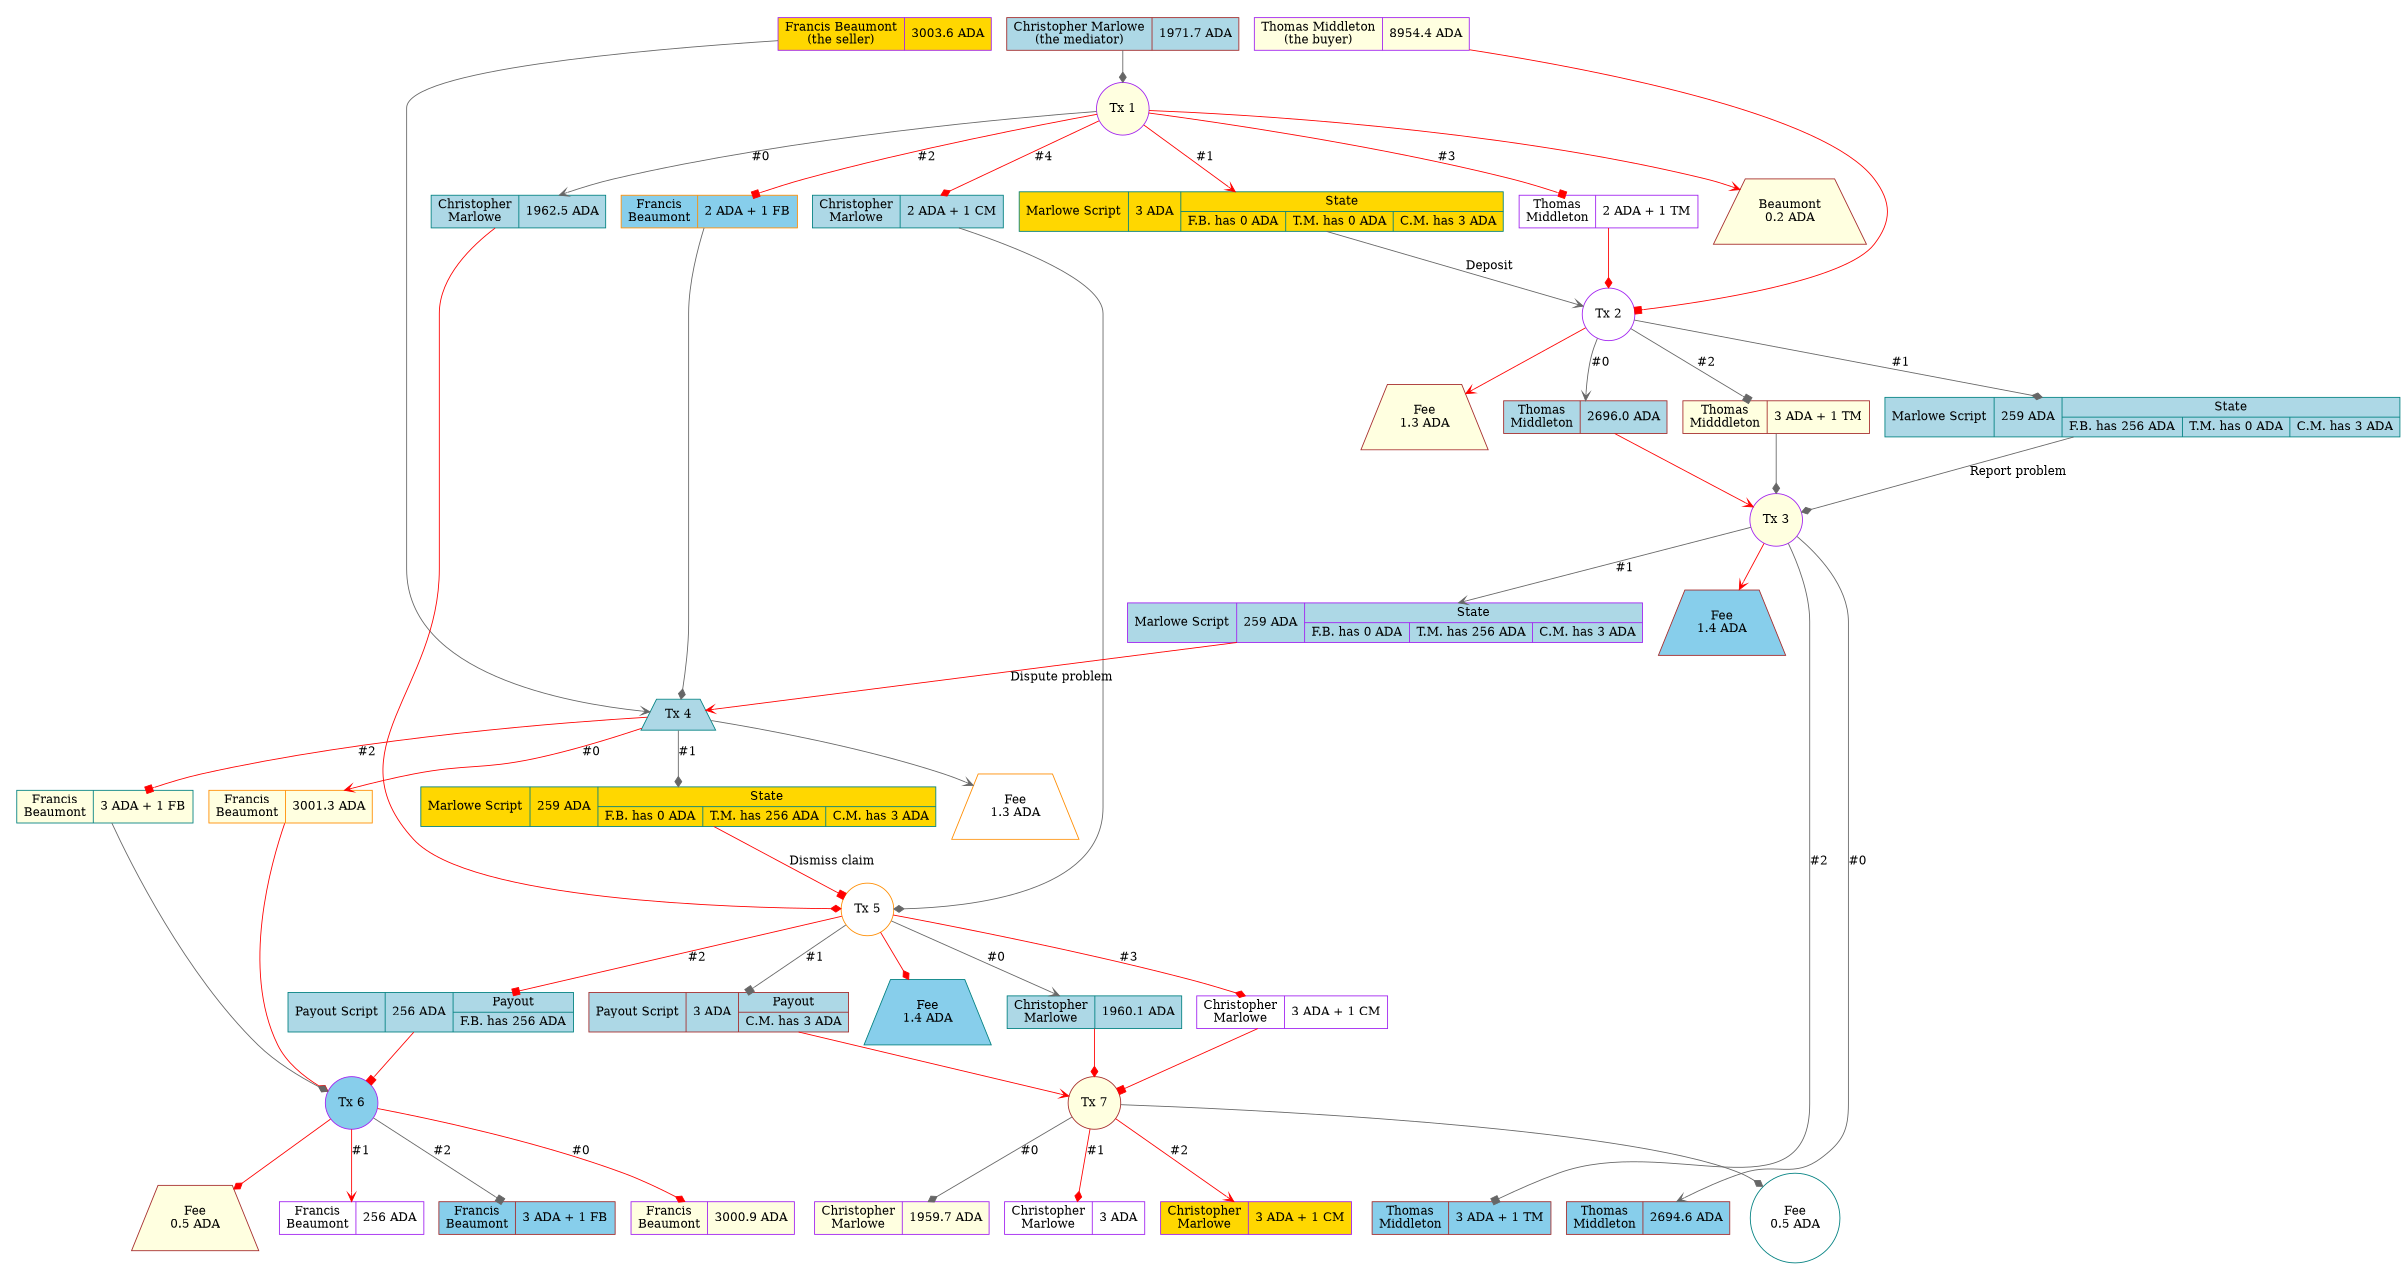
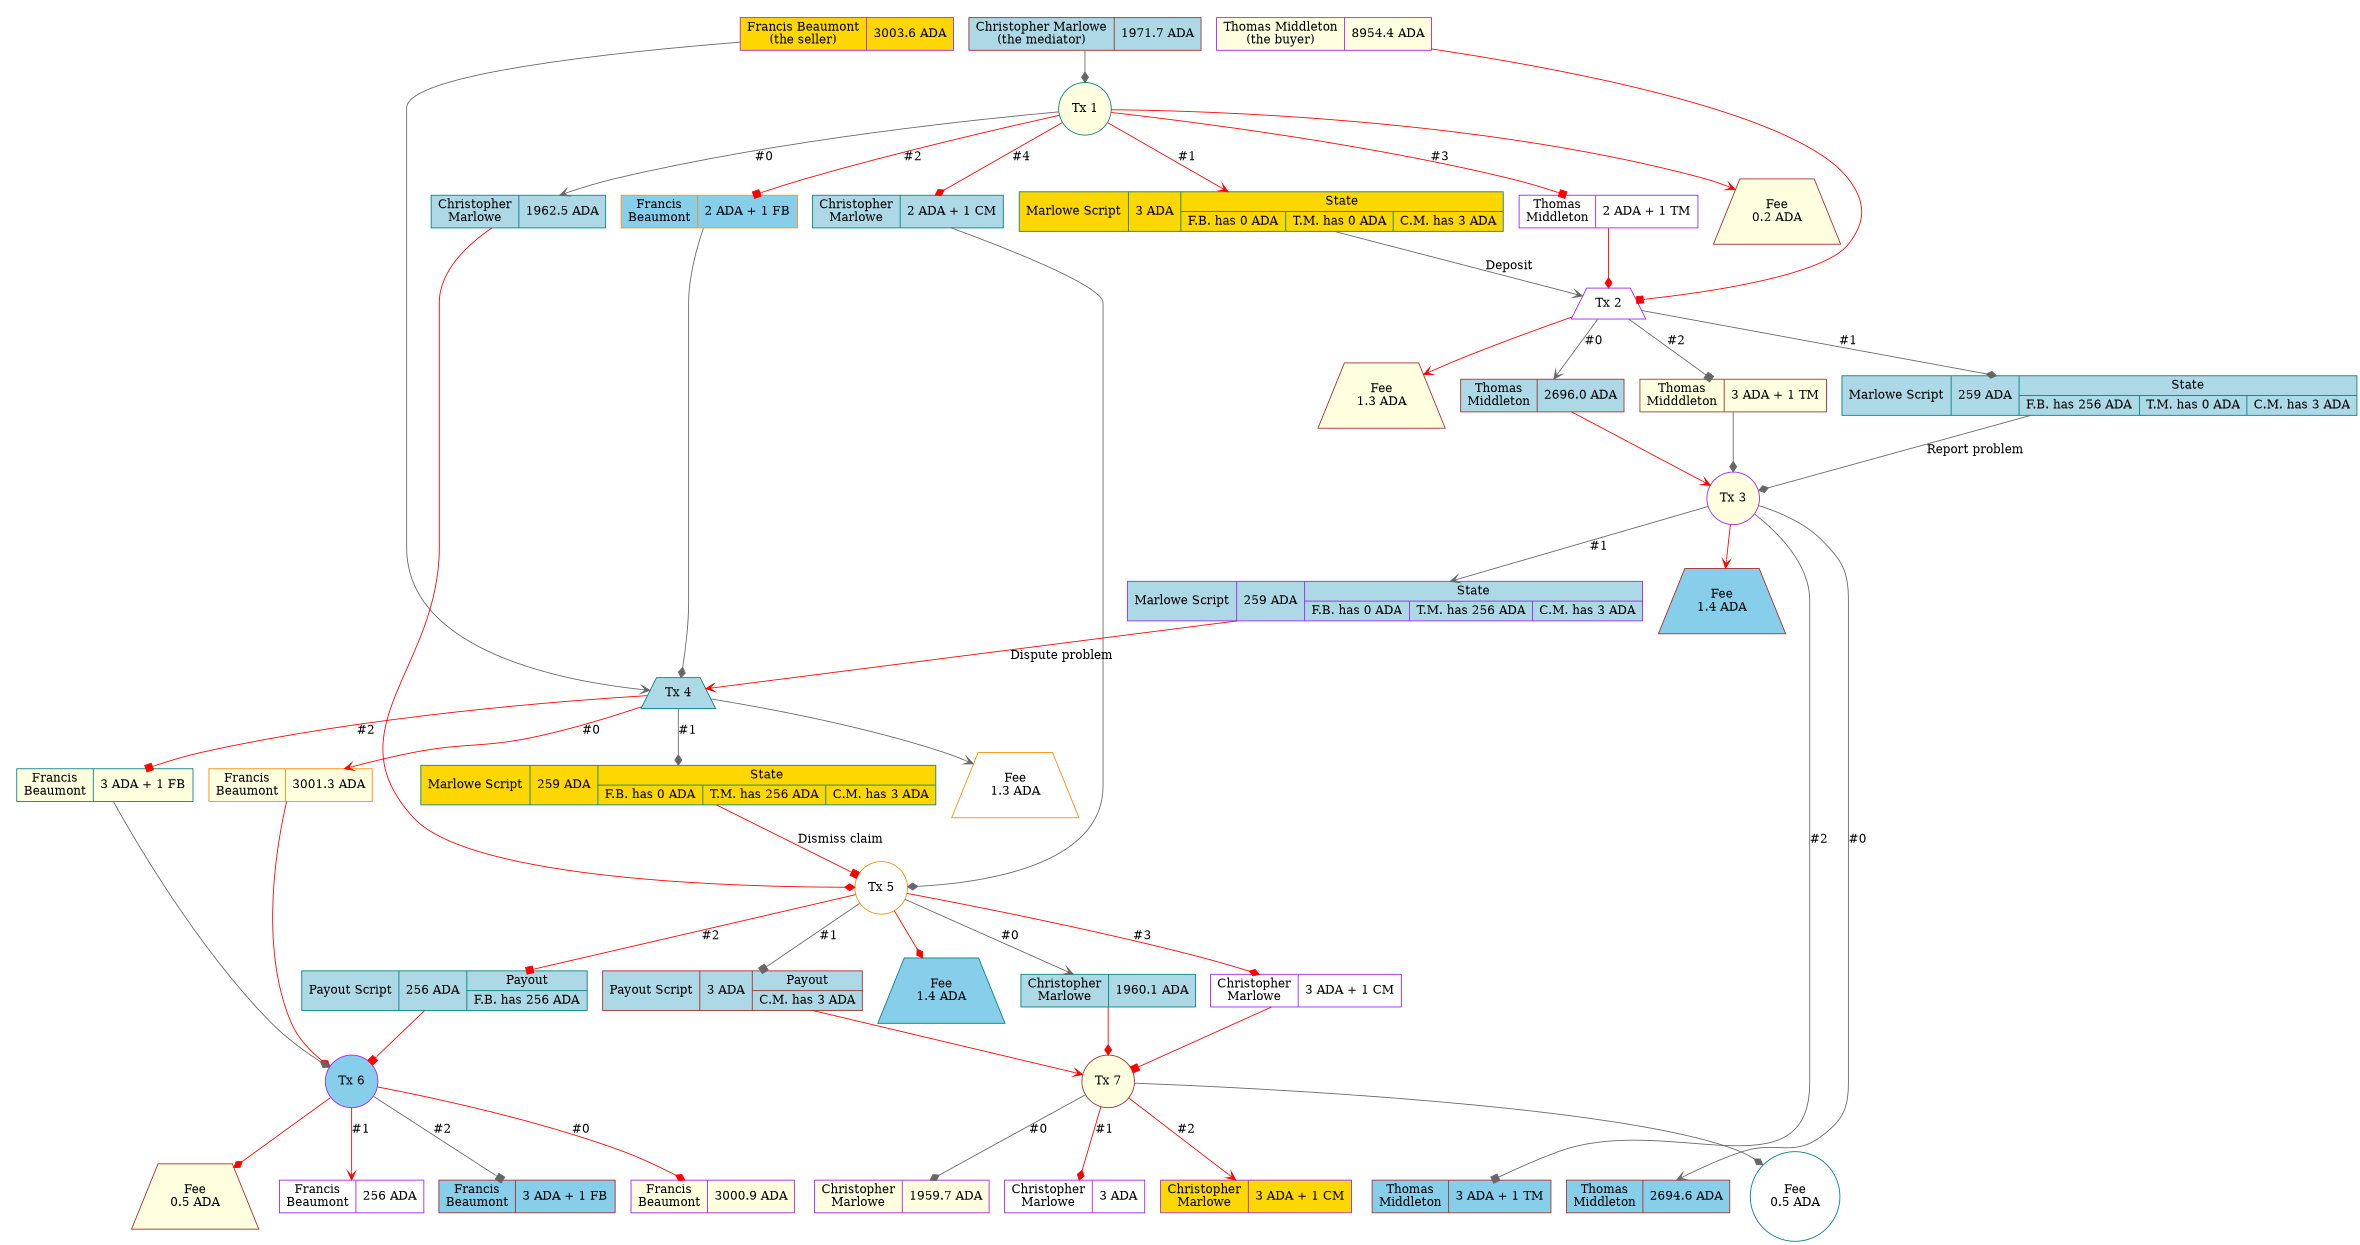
  digraph {
    rankdir=TB
    node [color=purple fillcolor=lightyellow shape=record style=filled fontcolor=black]
    edge [arrowhead=diamond color=red fontcolor=black]
    n1 [color=brown fillcolor=lightblue label="Christopher Marlowe\n(the mediator)|1971.7 ADA" fontcolor=""]
    n2 [fillcolor=gold label="Francis Beaumont\n(the seller)|3003.6 ADA" fontcolor=""]
    n3 [label="Thomas Middleton\n(the buyer)|8954.4 ADA" fontcolor=""]
    n4 [color=brown fillcolor=lightblue label="Thomas\nMiddleton|2696.0 ADA"]
    n5 [color=brown label="Thomas\nMidddleton|3 ADA + 1 TM"]
    n6 [color=darkorange label="Francis\nBeaumont|3001.3 ADA"]
    n7 [color=teal label="Francis\nBeaumont|3 ADA + 1 FB"]
    n8 [color=teal fillcolor=lightblue label="Christopher\nMarlowe|1960.1 ADA"]
    n9 [fillcolor=white label="Christopher\nMarlowe|3 ADA + 1 CM"]
    n10 [color=brown fillcolor=lightblue label="Payout Script|3 ADA|{Payout|C.M. has 3 ADA}"]
    n11 [color=teal fillcolor=lightblue label="Payout Script|256 ADA|{Payout|F.B. has 256 ADA}"]
    n12 [color=brown fillcolor=skyblue label="Thomas\nMiddleton|2694.6 ADA"]
    n13 [color=brown fillcolor=skyblue label="Thomas\nMiddleton|3 ADA + 1 TM"]
    n14 [label="Francis\nBeaumont|3000.9 ADA"]
    n15 [fillcolor=white label="Francis\nBeaumont|256 ADA"]
    n16 [color=brown fillcolor=skyblue label="Francis\nBeaumont|3 ADA + 1 FB"]
    n17 [label="Christopher\nMarlowe|1959.7 ADA"]
    n18 [fillcolor=white label="Christopher\nMarlowe|3 ADA"]
    n19 [fillcolor=gold label="Christopher\nMarlowe|3 ADA + 1 CM"]
-   n20 [label="Tx 1" shape=circle]
+   n20 [color=teal label="Tx 1" shape=circle]
    n21 [color=teal fillcolor=lightblue label="Tx 4" shape=trapezium]
-   n22 [fillcolor=white label="Tx 2" shape=circle]
+   n22 [fillcolor=white label="Tx 2" shape=trapezium]
    n23 [label="Tx 3" shape=circle]
    n24 [fillcolor=skyblue label="Tx 6" shape=circle]
    n25 [color=brown label="Tx 7" shape=circle]
    n26 [color=teal fillcolor=gold label="Marlowe Script|3 ADA|{State|{F.B. has 0 ADA|T.M. has 0 ADA|C.M. has 3 ADA}}"]
    n27 [color=teal fillcolor=lightblue label="Christopher\nMarlowe|1962.5 ADA"]
    n28 [color=teal fillcolor=lightblue label="Christopher\nMarlowe|2 ADA + 1 CM"]
    n29 [color=darkorange fillcolor=skyblue label="Francis\nBeaumont|2 ADA + 1 FB"]
    n30 [fillcolor=white label="Thomas\nMiddleton|2 ADA + 1 TM"]
-   n31 [color=brown label="Beaumont\n0.2 ADA" shape=trapezium]
+   n31 [color=brown label="Fee\n0.2 ADA" shape=trapezium]
    n32 [color=teal fillcolor=gold label="Marlowe Script|259 ADA|{State|{F.B. has 0 ADA|T.M. has 256 ADA|C.M. has 3 ADA}}"]
    n33 [color=darkorange fillcolor=white label="Fee\n1.3 ADA" shape=trapezium]
    n34 [color=teal fillcolor=lightblue label="Marlowe Script|259 ADA|{State|{F.B. has 256 ADA|T.M. has 0 ADA|C.M. has 3 ADA}}"]
    n35 [color=brown label="Fee\n1.3 ADA" shape=trapezium]
    n36 [color=darkorange fillcolor=white label="Tx 5" shape=circle]
    n37 [color=teal fillcolor=skyblue label="Fee\n1.4 ADA" shape=trapezium]
    n38 [fillcolor=lightblue label="Marlowe Script|259 ADA|{State|{F.B. has 0 ADA|T.M. has 256 ADA|C.M. has 3 ADA}}"]
    n39 [color=brown fillcolor=skyblue label="Fee\n1.4 ADA" shape=trapezium]
    n40 [color=brown label="Fee\n0.5 ADA" shape=trapezium]
    n41 [color=teal fillcolor=white label="Fee\n0.5 ADA" shape=circle]
    subgraph cluster_1 {
      peripheries=0
      n1
      n2
      n3
    }
    subgraph cluster_2 {
      peripheries=0
      n4
      n5
    }
    subgraph cluster_3 {
      peripheries=0
      n6
      n7
    }
    subgraph cluster_4 {
      peripheries=0
      n8
      n9
    }
    subgraph cluster_5 {
      peripheries=0
      n10
      n11
    }
    subgraph cluster_6 {
      peripheries=0
      subgraph cluster_7 {
        peripheries=0
        n12
        n13
      }
      subgraph cluster_8 {
        peripheries=0
        n14
        n15
        n16
      }
      subgraph cluster_9 {
        peripheries=0
        n17
        n18
        n19
      }
    }
    n1 -> n20 [color=gray40]
    n2 -> n21 [arrowhead=vee color=gray40]
    n3 -> n22 [arrowhead=box]
    n4 -> n23 [arrowhead=vee]
    n5 -> n23 [color=gray40]
    n6 -> n24
    n7 -> n24 [color=gray40]
    n8 -> n25
    n9 -> n25 [arrowhead=box]
    n10 -> n25 [arrowhead=vee]
    n11 -> n24 [arrowhead=box]
    n20 -> n26 [arrowhead=vee label="#1"]
    n20 -> n27 [arrowhead=vee color=gray40 label="#0"]
    n20 -> n28 [label="#4"]
    n20 -> n29 [arrowhead=box label="#2"]
    n20 -> n30 [arrowhead=box label="#3"]
    n20 -> n31 [arrowhead=vee]
    n21 -> n6 [arrowhead=vee label="#0"]
    n21 -> n7 [arrowhead=box label="#2"]
    n21 -> n32 [color=gray40 label="#1"]
    n21 -> n33 [arrowhead=vee color=gray40]
    n22 -> n4 [arrowhead=vee color=gray40 label="#0"]
    n22 -> n5 [arrowhead=box color=gray40 label="#2"]
    n22 -> n34 [color=gray40 label="#1"]
    n22 -> n35 [arrowhead=vee]
    n23 -> n12 [arrowhead=vee color=gray40 label="#0"]
    n23 -> n13 [arrowhead=box color=gray40 label="#2"]
    n23 -> n38 [arrowhead=vee color=gray40 label="#1"]
    n23 -> n39 [arrowhead=vee]
    n24 -> n14 [label="#0"]
    n24 -> n15 [arrowhead=vee label="#1"]
    n24 -> n16 [arrowhead=box color=gray40 label="#2"]
    n24 -> n40
    n25 -> n17 [color=gray40 label="#0"]
    n25 -> n18 [label="#1"]
    n25 -> n19 [arrowhead=vee label="#2"]
    n25 -> n41 [color=gray40]
    n26 -> n22 [arrowhead=vee color=gray40 label=Deposit]
    n27 -> n36
    n28 -> n36 [color=gray40]
    n29 -> n21 [color=gray40]
    n30 -> n22
    n32 -> n36 [arrowhead=box label="Dismiss claim"]
    n34 -> n23 [color=gray40 label="Report problem"]
    n36 -> n8 [arrowhead=vee color=gray40 label="#0"]
    n36 -> n9 [label="#3"]
    n36 -> n10 [arrowhead=box color=gray40 label="#1"]
    n36 -> n11 [arrowhead=box label="#2"]
    n36 -> n37
    n38 -> n21 [arrowhead=vee label="Dispute problem"]
  }
